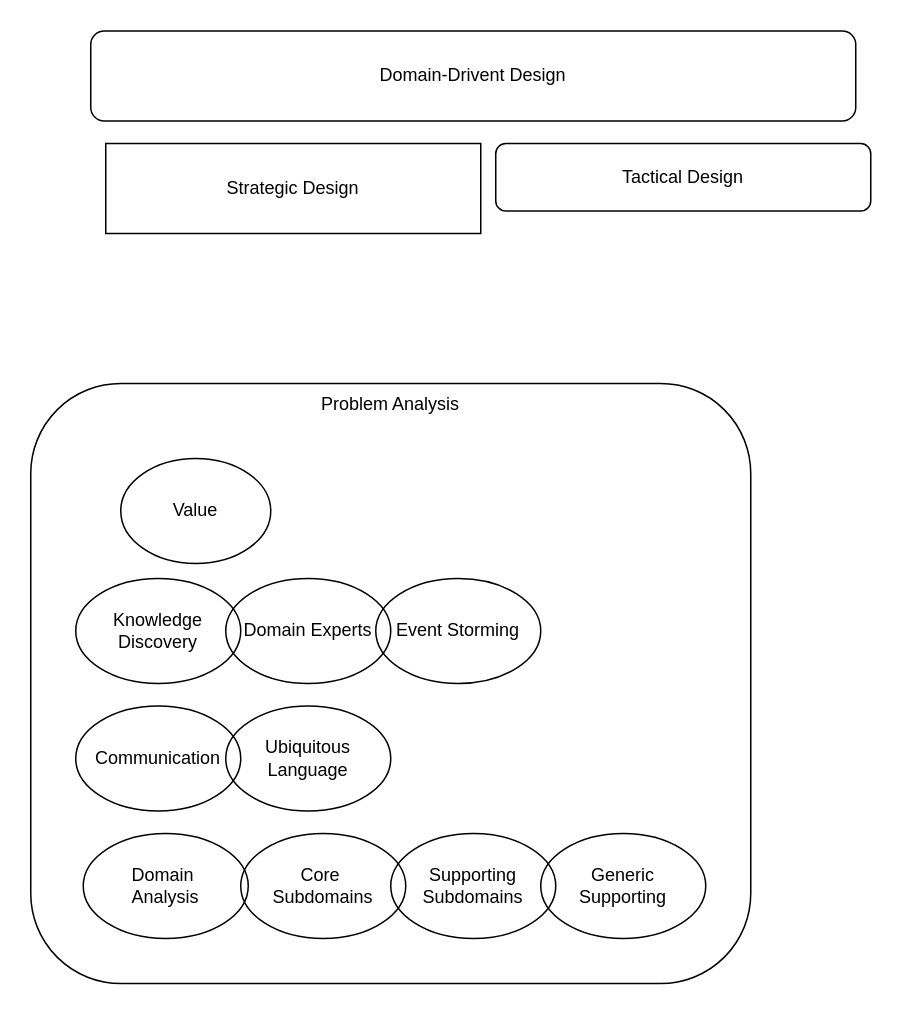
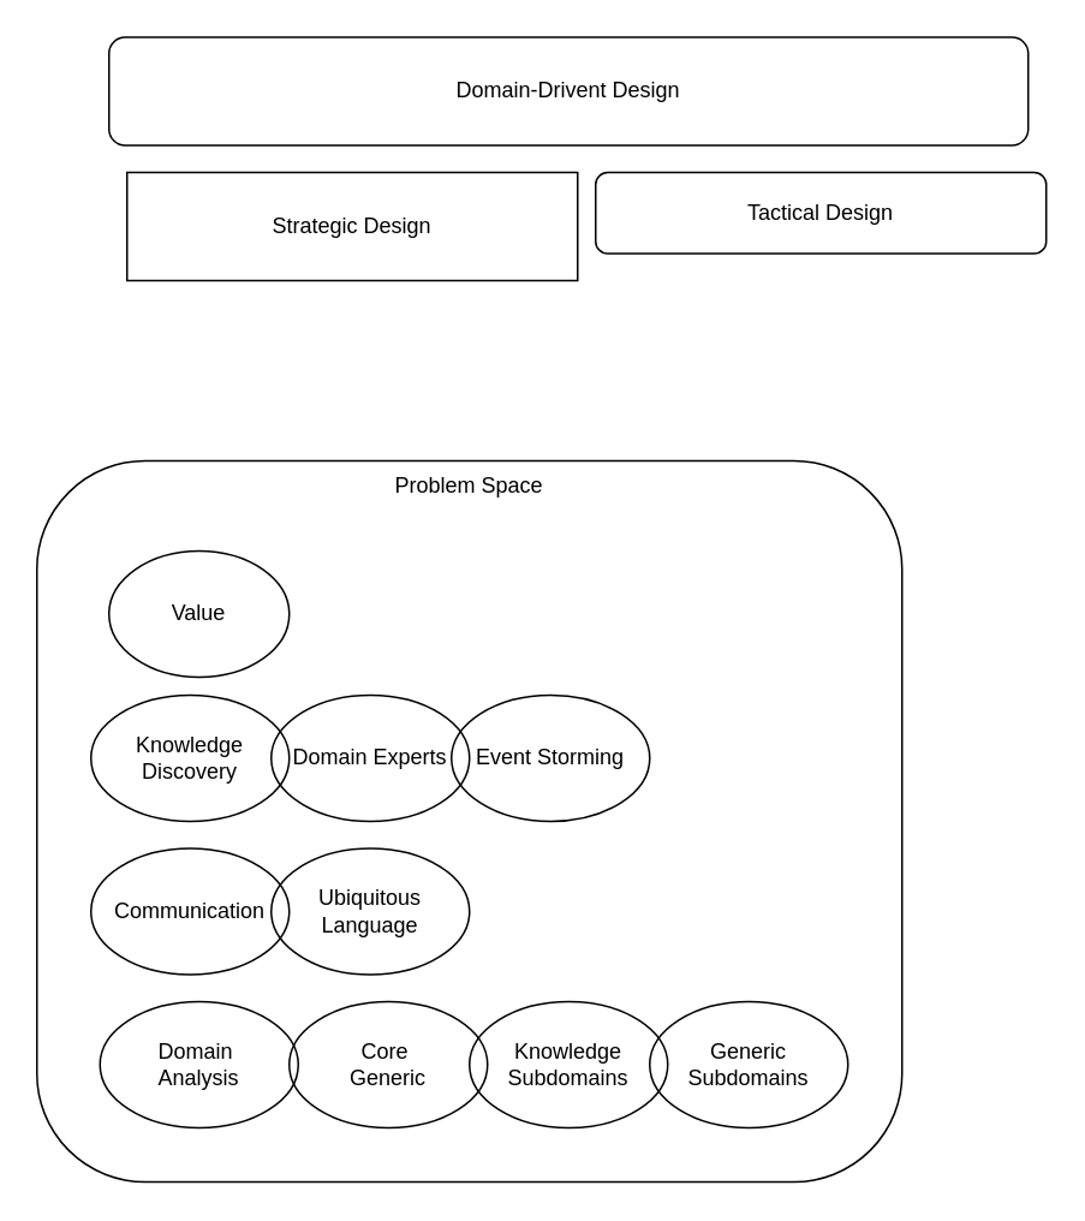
  <mxCell id="0" />
  <mxCell id="1" parent="0" />
  <mxCell id="2" value="Strategic Design" style="whiteSpace=wrap;html=1;rounded=0;" vertex="1" parent="1"><mxGeometry x="70" y="95" width="250" height="60" as="geometry" /></mxCell>
  <mxCell id="3" value="Tactical Design" style="rounded=1;whiteSpace=wrap;html=1;" vertex="1" parent="1"><mxGeometry x="330" y="95" width="250" height="45" as="geometry" /></mxCell>
- <mxCell id="4" value="Problem Analysis" style="rounded=1;whiteSpace=wrap;html=1;verticalAlign=top;" vertex="1" parent="1"><mxGeometry x="20" y="255" width="480" height="400" as="geometry" /></mxCell>
- <mxCell id="5" value="Value" style="ellipse;whiteSpace=wrap;html=1;" vertex="1" parent="1"><mxGeometry x="80" y="305" width="100" height="70" as="geometry" /></mxCell>
+ <mxCell id="4" value="Problem Space" style="rounded=1;whiteSpace=wrap;html=1;verticalAlign=top;" vertex="1" parent="1"><mxGeometry x="20" y="255" width="480" height="400" as="geometry" /></mxCell>
+ <mxCell id="5" value="Value" style="ellipse;whiteSpace=wrap;html=1;" vertex="1" parent="1"><mxGeometry x="60" y="305" width="100" height="70" as="geometry" /></mxCell>
  <mxCell id="6" value="Knowledge Discovery" style="ellipse;whiteSpace=wrap;html=1;fillColor=none;" vertex="1" parent="1"><mxGeometry x="50" y="385" width="110" height="70" as="geometry" /></mxCell>
  <mxCell id="7" value="Domain-Drivent Design" style="rounded=1;whiteSpace=wrap;html=1;" vertex="1" parent="1"><mxGeometry x="60" y="20" width="510" height="60" as="geometry" /></mxCell>
  <mxCell id="8" value="Domain Experts" style="ellipse;whiteSpace=wrap;html=1;fillColor=none;" vertex="1" parent="1"><mxGeometry x="150" y="385" width="110" height="70" as="geometry" /></mxCell>
  <mxCell id="9" value="Event Storming" style="ellipse;whiteSpace=wrap;html=1;fillColor=none;" vertex="1" parent="1"><mxGeometry x="250" y="385" width="110" height="70" as="geometry" /></mxCell>
  <mxCell id="10" value="Communication" style="ellipse;whiteSpace=wrap;html=1;fillColor=none;" vertex="1" parent="1"><mxGeometry x="50" y="470" width="110" height="70" as="geometry" /></mxCell>
  <mxCell id="11" value="Ubiquitous Language" style="ellipse;whiteSpace=wrap;html=1;fillColor=none;" vertex="1" parent="1"><mxGeometry x="150" y="470" width="110" height="70" as="geometry" /></mxCell>
  <mxCell id="12" value="Domain&amp;nbsp;&lt;div&gt;Analysis&lt;/div&gt;" style="ellipse;whiteSpace=wrap;html=1;fillColor=none;" vertex="1" parent="1"><mxGeometry x="55" y="555" width="110" height="70" as="geometry" /></mxCell>
- <mxCell id="13" value="Core&amp;nbsp;&lt;div&gt;Subdomains&lt;/div&gt;" style="ellipse;whiteSpace=wrap;html=1;fillColor=none;" vertex="1" parent="1"><mxGeometry x="160" y="555" width="110" height="70" as="geometry" /></mxCell>
- <mxCell id="14" value="Supporting&lt;div&gt;Subdomains&lt;/div&gt;" style="ellipse;whiteSpace=wrap;html=1;fillColor=none;" vertex="1" parent="1"><mxGeometry x="260" y="555" width="110" height="70" as="geometry" /></mxCell>
- <mxCell id="15" value="Generic&lt;div&gt;Supporting&lt;/div&gt;" style="ellipse;whiteSpace=wrap;html=1;fillColor=none;" vertex="1" parent="1"><mxGeometry x="360" y="555" width="110" height="70" as="geometry" /></mxCell>
+ <mxCell id="13" value="Core&amp;nbsp;&lt;div&gt;Generic&lt;/div&gt;" style="ellipse;whiteSpace=wrap;html=1;fillColor=none;" vertex="1" parent="1"><mxGeometry x="160" y="555" width="110" height="70" as="geometry" /></mxCell>
+ <mxCell id="14" value="Knowledge&lt;div&gt;Subdomains&lt;/div&gt;" style="ellipse;whiteSpace=wrap;html=1;fillColor=none;" vertex="1" parent="1"><mxGeometry x="260" y="555" width="110" height="70" as="geometry" /></mxCell>
+ <mxCell id="15" value="Generic&lt;div&gt;Subdomains&lt;/div&gt;" style="ellipse;whiteSpace=wrap;html=1;fillColor=none;" vertex="1" parent="1"><mxGeometry x="360" y="555" width="110" height="70" as="geometry" /></mxCell>
